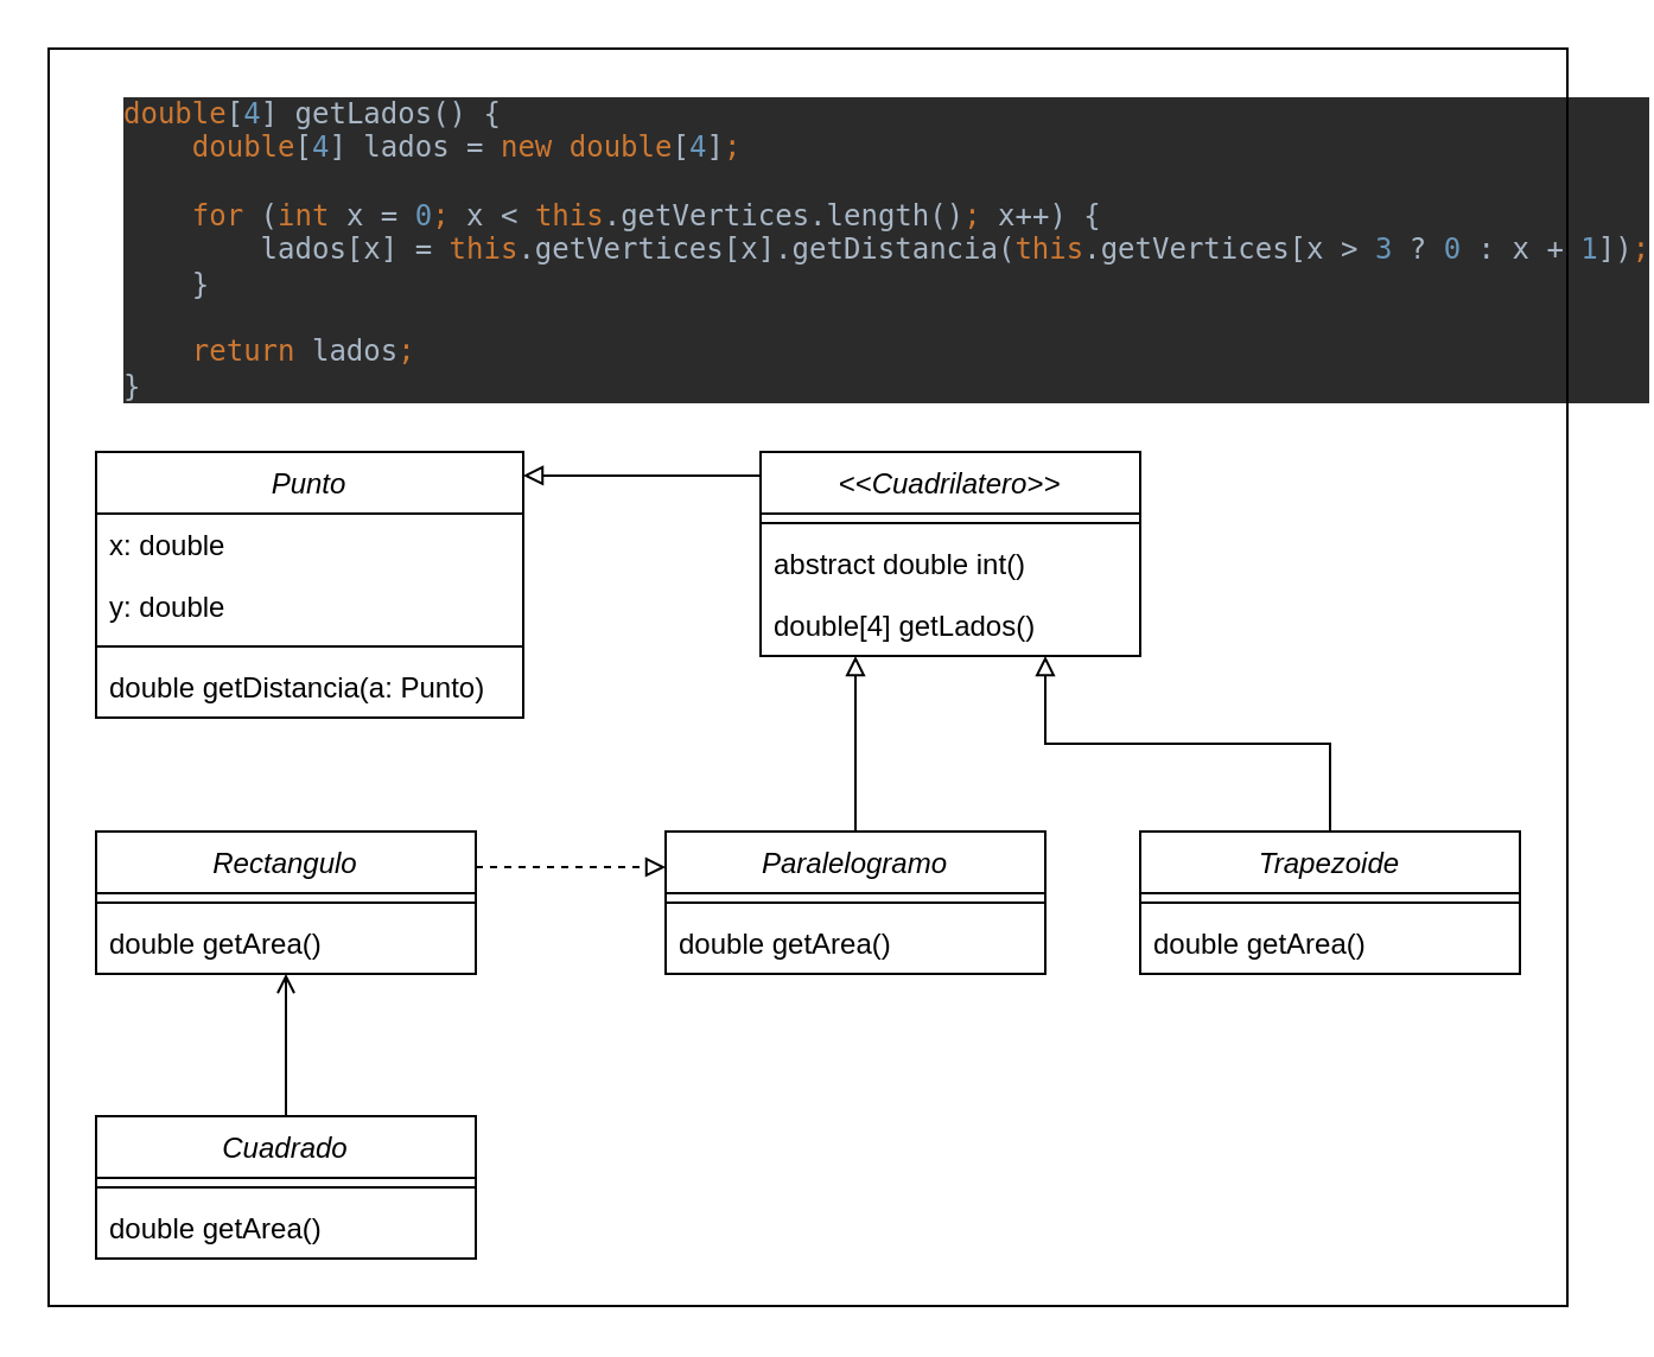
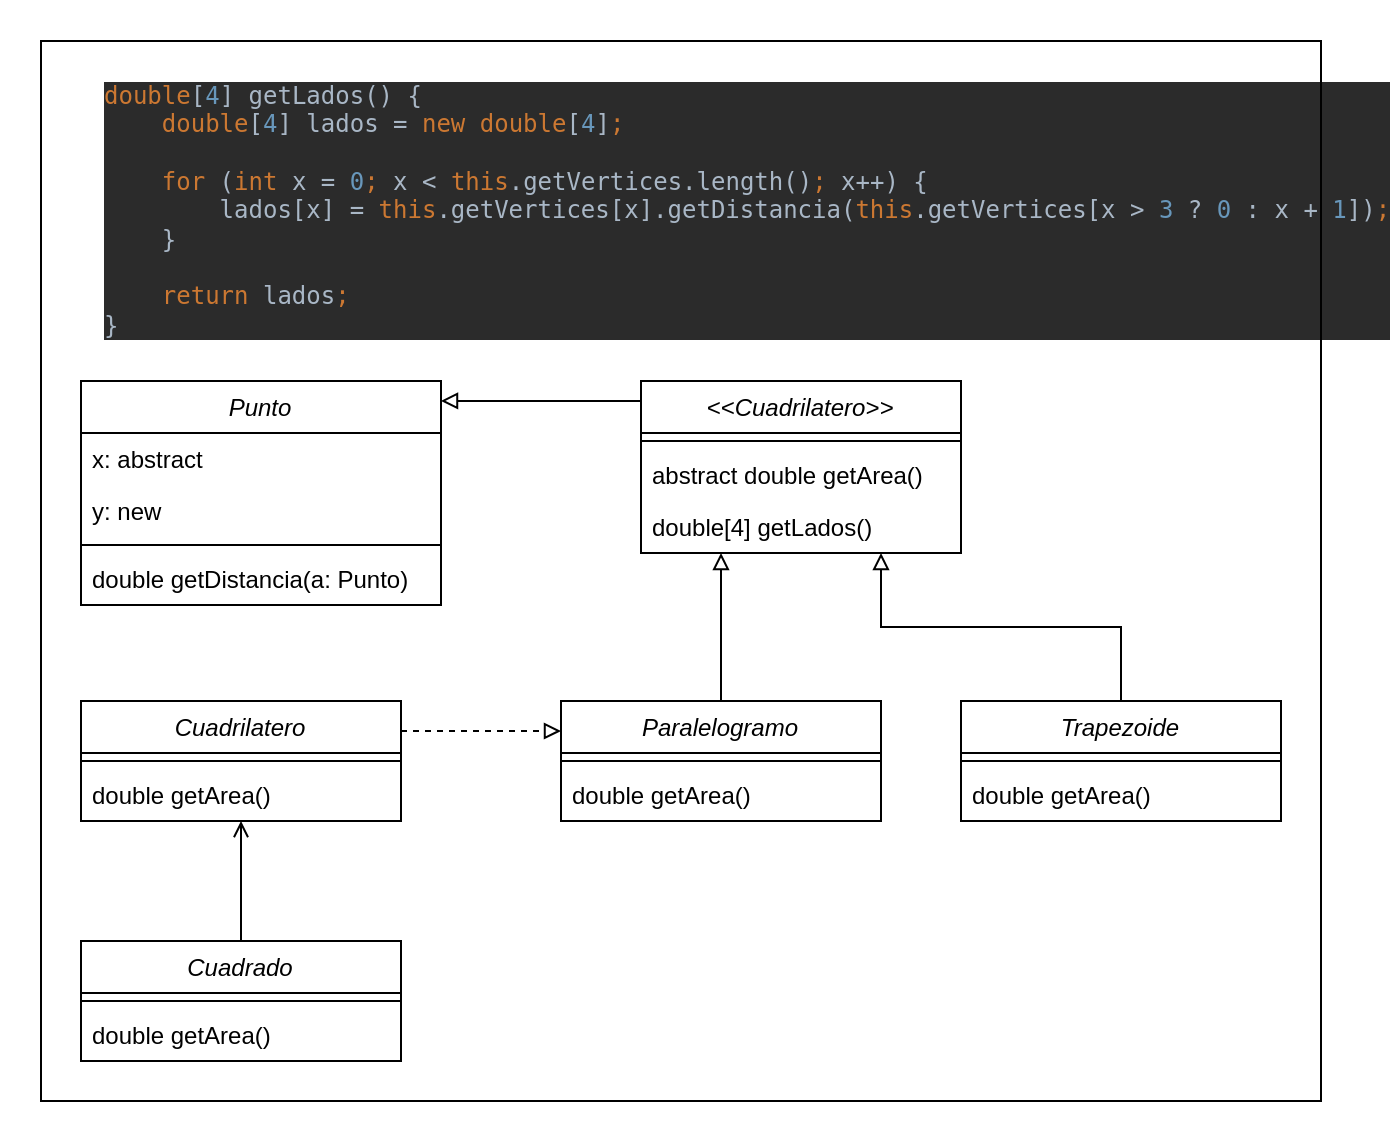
  <mxCell id="0" />
  <mxCell id="1" parent="0" />
  <mxCell id="2" value="&lt;&lt;Cuadrilatero&gt;&gt;" style="swimlane;fontStyle=2;align=center;verticalAlign=top;childLayout=stackLayout;horizontal=1;startSize=26;horizontalStack=0;resizeParent=1;resizeLast=0;collapsible=1;marginBottom=0;rounded=0;shadow=0;strokeWidth=1;" parent="1" vertex="1"><mxGeometry x="320" y="190" width="160" height="86" as="geometry"><mxRectangle x="230" y="140" width="160" height="26" as="alternateBounds" /></mxGeometry></mxCell>
  <mxCell id="3" value="" style="line;html=1;strokeWidth=1;align=left;verticalAlign=middle;spacingTop=-1;spacingLeft=3;spacingRight=3;rotatable=0;labelPosition=right;points=[];portConstraint=eastwest;" parent="2" vertex="1"><mxGeometry y="26" width="160" height="8" as="geometry" /></mxCell>
- <mxCell id="4" value="abstract double int()" style="text;align=left;verticalAlign=top;spacingLeft=4;spacingRight=4;overflow=hidden;rotatable=0;points=[[0,0.5],[1,0.5]];portConstraint=eastwest;" parent="2" vertex="1"><mxGeometry y="34" width="160" height="26" as="geometry" /></mxCell>
+ <mxCell id="4" value="abstract double getArea()" style="text;align=left;verticalAlign=top;spacingLeft=4;spacingRight=4;overflow=hidden;rotatable=0;points=[[0,0.5],[1,0.5]];portConstraint=eastwest;" parent="2" vertex="1"><mxGeometry y="34" width="160" height="26" as="geometry" /></mxCell>
  <mxCell id="5" value="double[4] getLados()" style="text;align=left;verticalAlign=top;spacingLeft=4;spacingRight=4;overflow=hidden;rotatable=0;points=[[0,0.5],[1,0.5]];portConstraint=eastwest;" parent="2" vertex="1"><mxGeometry y="60" width="160" height="26" as="geometry" /></mxCell>
  <mxCell id="6" style="edgeStyle=orthogonalEdgeStyle;rounded=0;orthogonalLoop=1;jettySize=auto;html=1;exitX=0.5;exitY=0;exitDx=0;exitDy=0;endArrow=block;endFill=0;entryX=0.75;entryY=1;entryDx=0;entryDy=0;" parent="1" source="7" target="2" edge="1"><mxGeometry relative="1" as="geometry"><mxPoint x="415" y="290" as="targetPoint" /></mxGeometry></mxCell>
  <mxCell id="7" value="Trapezoide" style="swimlane;fontStyle=2;align=center;verticalAlign=top;childLayout=stackLayout;horizontal=1;startSize=26;horizontalStack=0;resizeParent=1;resizeLast=0;collapsible=1;marginBottom=0;rounded=0;shadow=0;strokeWidth=1;" parent="1" vertex="1"><mxGeometry x="480" y="350" width="160" height="60" as="geometry"><mxRectangle x="230" y="140" width="160" height="26" as="alternateBounds" /></mxGeometry></mxCell>
  <mxCell id="8" value="" style="line;html=1;strokeWidth=1;align=left;verticalAlign=middle;spacingTop=-1;spacingLeft=3;spacingRight=3;rotatable=0;labelPosition=right;points=[];portConstraint=eastwest;" parent="7" vertex="1"><mxGeometry y="26" width="160" height="8" as="geometry" /></mxCell>
  <mxCell id="9" value="double getArea()" style="text;align=left;verticalAlign=top;spacingLeft=4;spacingRight=4;overflow=hidden;rotatable=0;points=[[0,0.5],[1,0.5]];portConstraint=eastwest;" parent="7" vertex="1"><mxGeometry y="34" width="160" height="26" as="geometry" /></mxCell>
  <mxCell id="10" style="edgeStyle=orthogonalEdgeStyle;rounded=0;orthogonalLoop=1;jettySize=auto;html=1;exitX=0.5;exitY=0;exitDx=0;exitDy=0;endArrow=block;endFill=0;entryX=0.25;entryY=1;entryDx=0;entryDy=0;" parent="1" source="11" target="2" edge="1"><mxGeometry relative="1" as="geometry"><mxPoint x="360" y="280" as="targetPoint" /></mxGeometry></mxCell>
  <mxCell id="11" value="Paralelogramo" style="swimlane;fontStyle=2;align=center;verticalAlign=top;childLayout=stackLayout;horizontal=1;startSize=26;horizontalStack=0;resizeParent=1;resizeLast=0;collapsible=1;marginBottom=0;rounded=0;shadow=0;strokeWidth=1;" parent="1" vertex="1"><mxGeometry x="280" y="350" width="160" height="60" as="geometry"><mxRectangle x="230" y="140" width="160" height="26" as="alternateBounds" /></mxGeometry></mxCell>
  <mxCell id="12" value="" style="line;html=1;strokeWidth=1;align=left;verticalAlign=middle;spacingTop=-1;spacingLeft=3;spacingRight=3;rotatable=0;labelPosition=right;points=[];portConstraint=eastwest;" parent="11" vertex="1"><mxGeometry y="26" width="160" height="8" as="geometry" /></mxCell>
  <mxCell id="13" value="double getArea()" style="text;align=left;verticalAlign=top;spacingLeft=4;spacingRight=4;overflow=hidden;rotatable=0;points=[[0,0.5],[1,0.5]];portConstraint=eastwest;" parent="11" vertex="1"><mxGeometry y="34" width="160" height="26" as="geometry" /></mxCell>
  <mxCell id="14" style="edgeStyle=orthogonalEdgeStyle;rounded=0;orthogonalLoop=1;jettySize=auto;html=1;exitX=1;exitY=0.25;exitDx=0;exitDy=0;endArrow=block;endFill=0;entryX=0;entryY=0.25;entryDx=0;entryDy=0;dashed=1;" parent="1" source="15" target="11" edge="1"><mxGeometry relative="1" as="geometry"><mxPoint x="280" y="490" as="targetPoint" /></mxGeometry></mxCell>
- <mxCell id="15" value="Rectangulo" style="swimlane;fontStyle=2;align=center;verticalAlign=top;childLayout=stackLayout;horizontal=1;startSize=26;horizontalStack=0;resizeParent=1;resizeLast=0;collapsible=1;marginBottom=0;rounded=0;shadow=0;strokeWidth=1;" parent="1" vertex="1"><mxGeometry x="40" y="350" width="160" height="60" as="geometry"><mxRectangle x="230" y="140" width="160" height="26" as="alternateBounds" /></mxGeometry></mxCell>
+ <mxCell id="15" value="Cuadrilatero" style="swimlane;fontStyle=2;align=center;verticalAlign=top;childLayout=stackLayout;horizontal=1;startSize=26;horizontalStack=0;resizeParent=1;resizeLast=0;collapsible=1;marginBottom=0;rounded=0;shadow=0;strokeWidth=1;" parent="1" vertex="1"><mxGeometry x="40" y="350" width="160" height="60" as="geometry"><mxRectangle x="230" y="140" width="160" height="26" as="alternateBounds" /></mxGeometry></mxCell>
  <mxCell id="16" value="" style="line;html=1;strokeWidth=1;align=left;verticalAlign=middle;spacingTop=-1;spacingLeft=3;spacingRight=3;rotatable=0;labelPosition=right;points=[];portConstraint=eastwest;" parent="15" vertex="1"><mxGeometry y="26" width="160" height="8" as="geometry" /></mxCell>
  <mxCell id="17" value="double getArea()" style="text;align=left;verticalAlign=top;spacingLeft=4;spacingRight=4;overflow=hidden;rotatable=0;points=[[0,0.5],[1,0.5]];portConstraint=eastwest;" parent="15" vertex="1"><mxGeometry y="34" width="160" height="26" as="geometry" /></mxCell>
  <mxCell id="18" style="edgeStyle=orthogonalEdgeStyle;rounded=0;orthogonalLoop=1;jettySize=auto;html=1;exitX=0.5;exitY=0;exitDx=0;exitDy=0;entryX=0.5;entryY=1;entryDx=0;entryDy=0;endArrow=open;endFill=0;" parent="1" source="19" target="15" edge="1"><mxGeometry relative="1" as="geometry"><mxPoint x="280" y="707.012" as="targetPoint" /></mxGeometry></mxCell>
  <mxCell id="19" value="Cuadrado" style="swimlane;fontStyle=2;align=center;verticalAlign=top;childLayout=stackLayout;horizontal=1;startSize=26;horizontalStack=0;resizeParent=1;resizeLast=0;collapsible=1;marginBottom=0;rounded=0;shadow=0;strokeWidth=1;" parent="1" vertex="1"><mxGeometry x="40" y="470" width="160" height="60" as="geometry"><mxRectangle x="230" y="140" width="160" height="26" as="alternateBounds" /></mxGeometry></mxCell>
  <mxCell id="20" value="" style="line;html=1;strokeWidth=1;align=left;verticalAlign=middle;spacingTop=-1;spacingLeft=3;spacingRight=3;rotatable=0;labelPosition=right;points=[];portConstraint=eastwest;" parent="19" vertex="1"><mxGeometry y="26" width="160" height="8" as="geometry" /></mxCell>
  <mxCell id="21" value="double getArea()" style="text;align=left;verticalAlign=top;spacingLeft=4;spacingRight=4;overflow=hidden;rotatable=0;points=[[0,0.5],[1,0.5]];portConstraint=eastwest;" parent="19" vertex="1"><mxGeometry y="34" width="160" height="26" as="geometry" /></mxCell>
  <mxCell id="22" value="Punto" style="swimlane;fontStyle=2;align=center;verticalAlign=top;childLayout=stackLayout;horizontal=1;startSize=26;horizontalStack=0;resizeParent=1;resizeLast=0;collapsible=1;marginBottom=0;rounded=0;shadow=0;strokeWidth=1;" parent="1" vertex="1"><mxGeometry x="40" y="190" width="180" height="112" as="geometry"><mxRectangle x="230" y="140" width="160" height="26" as="alternateBounds" /></mxGeometry></mxCell>
- <mxCell id="23" value="x: double" style="text;align=left;verticalAlign=top;spacingLeft=4;spacingRight=4;overflow=hidden;rotatable=0;points=[[0,0.5],[1,0.5]];portConstraint=eastwest;" parent="22" vertex="1"><mxGeometry y="26" width="180" height="26" as="geometry" /></mxCell>
- <mxCell id="24" value="y: double" style="text;align=left;verticalAlign=top;spacingLeft=4;spacingRight=4;overflow=hidden;rotatable=0;points=[[0,0.5],[1,0.5]];portConstraint=eastwest;rounded=0;shadow=0;html=0;" parent="22" vertex="1"><mxGeometry y="52" width="180" height="26" as="geometry" /></mxCell>
+ <mxCell id="23" value="x: abstract" style="text;align=left;verticalAlign=top;spacingLeft=4;spacingRight=4;overflow=hidden;rotatable=0;points=[[0,0.5],[1,0.5]];portConstraint=eastwest;" parent="22" vertex="1"><mxGeometry y="26" width="180" height="26" as="geometry" /></mxCell>
+ <mxCell id="24" value="y: new" style="text;align=left;verticalAlign=top;spacingLeft=4;spacingRight=4;overflow=hidden;rotatable=0;points=[[0,0.5],[1,0.5]];portConstraint=eastwest;rounded=0;shadow=0;html=0;" parent="22" vertex="1"><mxGeometry y="52" width="180" height="26" as="geometry" /></mxCell>
  <mxCell id="25" value="" style="line;html=1;strokeWidth=1;align=left;verticalAlign=middle;spacingTop=-1;spacingLeft=3;spacingRight=3;rotatable=0;labelPosition=right;points=[];portConstraint=eastwest;" parent="22" vertex="1"><mxGeometry y="78" width="180" height="8" as="geometry" /></mxCell>
  <mxCell id="26" value="double getDistancia(a: Punto)" style="text;align=left;verticalAlign=top;spacingLeft=4;spacingRight=4;overflow=hidden;rotatable=0;points=[[0,0.5],[1,0.5]];portConstraint=eastwest;rounded=0;shadow=0;html=0;" parent="22" vertex="1"><mxGeometry y="86" width="180" height="26" as="geometry" /></mxCell>
  <mxCell id="27" value="&lt;pre style=&quot;background-color: #2b2b2b ; color: #a9b7c6 ; font-family: &amp;quot;fira code&amp;quot; , monospace ; font-size: 9 0pt&quot;&gt;&lt;span style=&quot;color: #cc7832&quot;&gt;double&lt;/span&gt;[&lt;span style=&quot;color: #6897bb&quot;&gt;4&lt;/span&gt;] getLados() {&lt;br&gt;    &lt;span style=&quot;color: #cc7832&quot;&gt;double&lt;/span&gt;[&lt;span style=&quot;color: #6897bb&quot;&gt;4&lt;/span&gt;] lados = &lt;span style=&quot;color: #cc7832&quot;&gt;new double&lt;/span&gt;[&lt;span style=&quot;color: #6897bb&quot;&gt;4&lt;/span&gt;]&lt;span style=&quot;color: #cc7832&quot;&gt;;&lt;br&gt;&lt;/span&gt;&lt;span style=&quot;color: #cc7832&quot;&gt;    &lt;br&gt;&lt;/span&gt;&lt;span style=&quot;color: #cc7832&quot;&gt;    for &lt;/span&gt;(&lt;span style=&quot;color: #cc7832&quot;&gt;int &lt;/span&gt;x = &lt;span style=&quot;color: #6897bb&quot;&gt;0&lt;/span&gt;&lt;span style=&quot;color: #cc7832&quot;&gt;; &lt;/span&gt;x &amp;lt; &lt;span style=&quot;color: #cc7832&quot;&gt;this&lt;/span&gt;.getVertices.length()&lt;span style=&quot;color: #cc7832&quot;&gt;; &lt;/span&gt;x++) {&lt;br&gt;        lados[x] = &lt;span style=&quot;color: #cc7832&quot;&gt;this&lt;/span&gt;.getVertices[x].getDistancia(&lt;span style=&quot;color: #cc7832&quot;&gt;this&lt;/span&gt;.getVertices[x &amp;gt; &lt;span style=&quot;color: #6897bb&quot;&gt;3 &lt;/span&gt;? &lt;span style=&quot;color: #6897bb&quot;&gt;0 &lt;/span&gt;: x + &lt;span style=&quot;color: #6897bb&quot;&gt;1&lt;/span&gt;])&lt;span style=&quot;color: #cc7832&quot;&gt;;&lt;br&gt;&lt;/span&gt;&lt;span style=&quot;color: #cc7832&quot;&gt;    &lt;/span&gt;}&lt;br&gt;&lt;br&gt;    &lt;span style=&quot;color: #cc7832&quot;&gt;return &lt;/span&gt;lados&lt;span style=&quot;color: #cc7832&quot;&gt;;&lt;br&gt;&lt;/span&gt;}&lt;/pre&gt;" style="text;html=1;strokeColor=none;fillColor=none;align=left;verticalAlign=middle;whiteSpace=wrap;rounded=0;" parent="1" vertex="1"><mxGeometry x="50" y="40" width="590" height="130" as="geometry" /></mxCell>
  <mxCell id="28" style="edgeStyle=orthogonalEdgeStyle;rounded=0;orthogonalLoop=1;jettySize=auto;html=1;endArrow=block;endFill=0;entryX=1;entryY=0.089;entryDx=0;entryDy=0;entryPerimeter=0;exitX=0;exitY=0.116;exitDx=0;exitDy=0;exitPerimeter=0;" parent="1" source="2" target="22" edge="1"><mxGeometry relative="1" as="geometry"><mxPoint x="230" y="210" as="targetPoint" /><mxPoint x="310" y="200" as="sourcePoint" /></mxGeometry></mxCell>
  <mxCell id="29" value="" style="rounded=0;whiteSpace=wrap;html=1;fillColor=none;" vertex="1" parent="1"><mxGeometry x="20" y="20" width="640" height="530" as="geometry" /></mxCell>
